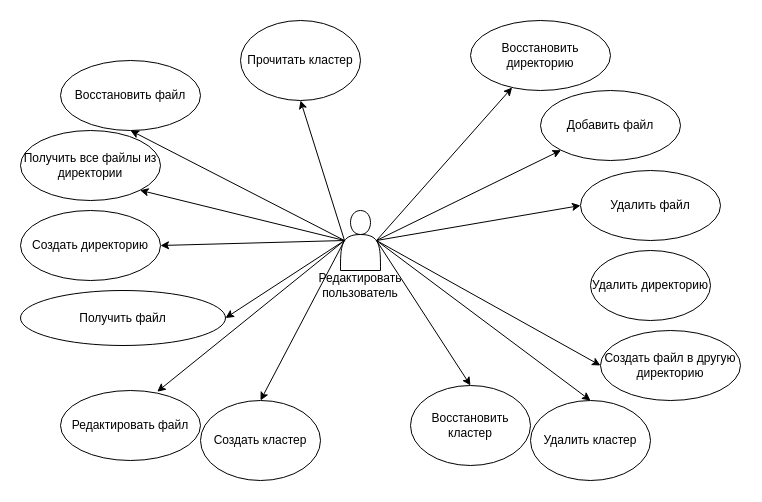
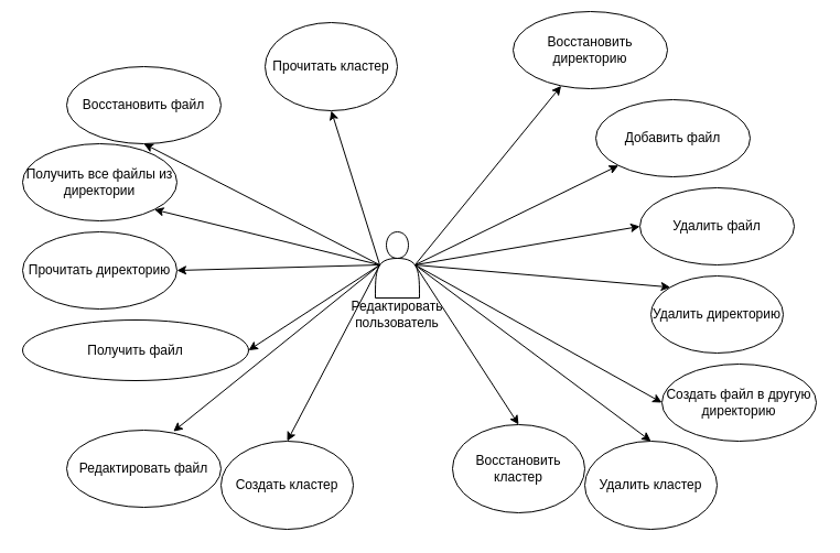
  <mxCell id="0" />
  <mxCell id="1" parent="0" />
  <mxCell id="2" value="Редактировать пользователь" style="shape=actor;whiteSpace=wrap;html=1;spacingBottom=-90;" parent="1" vertex="1"><mxGeometry x="340" y="210" width="40" height="60" as="geometry" /></mxCell>
- <mxCell id="3" value="Создать директорию" style="ellipse;whiteSpace=wrap;html=1;" parent="1" vertex="1"><mxGeometry x="20" y="210" width="140" height="70" as="geometry" /></mxCell>
+ <mxCell id="3" value="Прочитать директорию" style="ellipse;whiteSpace=wrap;html=1;" parent="1" vertex="1"><mxGeometry x="20" y="210" width="140" height="70" as="geometry" /></mxCell>
  <mxCell id="4" value="" style="endArrow=classic;html=1;rounded=0;exitX=0.1;exitY=0.5;exitDx=0;exitDy=0;exitPerimeter=0;entryX=1;entryY=0.5;entryDx=0;entryDy=0;" parent="1" source="2" target="3" edge="1"><mxGeometry width="50" height="50" relative="1" as="geometry"><mxPoint x="180" y="310" as="sourcePoint" /><mxPoint x="230" y="260" as="targetPoint" /></mxGeometry></mxCell>
  <mxCell id="5" value="Получить файл" style="ellipse;whiteSpace=wrap;html=1;" parent="1" vertex="1"><mxGeometry x="20" y="290" width="205" height="55" as="geometry" /></mxCell>
  <mxCell id="6" value="" style="endArrow=classic;html=1;rounded=0;exitX=0.1;exitY=0.5;exitDx=0;exitDy=0;exitPerimeter=0;entryX=1;entryY=0.5;entryDx=0;entryDy=0;" parent="1" source="2" target="5" edge="1"><mxGeometry width="50" height="50" relative="1" as="geometry"><mxPoint x="180" y="320" as="sourcePoint" /><mxPoint x="230" y="270" as="targetPoint" /></mxGeometry></mxCell>
  <mxCell id="7" value="Добавить файл" style="ellipse;whiteSpace=wrap;html=1;" parent="1" vertex="1"><mxGeometry x="540" y="90" width="140" height="70" as="geometry" /></mxCell>
  <mxCell id="8" value="" style="endArrow=classic;html=1;rounded=0;exitX=0.9;exitY=0.5;exitDx=0;exitDy=0;exitPerimeter=0;entryX=0;entryY=1;entryDx=0;entryDy=0;" parent="1" source="2" target="7" edge="1"><mxGeometry width="50" height="50" relative="1" as="geometry"><mxPoint x="430" y="270" as="sourcePoint" /><mxPoint x="480" y="220" as="targetPoint" /></mxGeometry></mxCell>
  <mxCell id="9" value="Удалить файл" style="ellipse;whiteSpace=wrap;html=1;" parent="1" vertex="1"><mxGeometry x="580" y="170" width="140" height="70" as="geometry" /></mxCell>
  <mxCell id="10" value="" style="endArrow=classic;html=1;rounded=0;exitX=0.9;exitY=0.5;exitDx=0;exitDy=0;exitPerimeter=0;entryX=0;entryY=0.5;entryDx=0;entryDy=0;" parent="1" source="2" target="9" edge="1"><mxGeometry width="50" height="50" relative="1" as="geometry"><mxPoint x="400" y="390" as="sourcePoint" /><mxPoint x="450" y="340" as="targetPoint" /></mxGeometry></mxCell>
  <mxCell id="11" value="Получить все файлы из директории" style="ellipse;whiteSpace=wrap;html=1;" parent="1" vertex="1"><mxGeometry x="20" y="130" width="140" height="70" as="geometry" /></mxCell>
  <mxCell id="12" value="" style="endArrow=classic;html=1;rounded=0;exitX=0.1;exitY=0.5;exitDx=0;exitDy=0;exitPerimeter=0;entryX=1;entryY=1;entryDx=0;entryDy=0;" parent="1" source="2" target="11" edge="1"><mxGeometry width="50" height="50" relative="1" as="geometry"><mxPoint x="320" y="170" as="sourcePoint" /><mxPoint x="370" y="120" as="targetPoint" /></mxGeometry></mxCell>
  <mxCell id="13" value="Удалить директорию" style="ellipse;whiteSpace=wrap;html=1;" parent="1" vertex="1"><mxGeometry x="590" y="250" width="120" height="70" as="geometry" /></mxCell>
+ <mxCell id="14" value="" style="endArrow=classic;html=1;rounded=0;exitX=0.9;exitY=0.5;exitDx=0;exitDy=0;exitPerimeter=0;entryX=0;entryY=0;entryDx=0;entryDy=0;" parent="1" source="2" target="13" edge="1"><mxGeometry width="50" height="50" relative="1" as="geometry"><mxPoint x="420" y="440" as="sourcePoint" /><mxPoint x="470" y="390" as="targetPoint" /></mxGeometry></mxCell>
  <mxCell id="15" value="Восстановить файл" style="ellipse;whiteSpace=wrap;html=1;" parent="1" vertex="1"><mxGeometry x="60" y="60" width="140" height="70" as="geometry" /></mxCell>
  <mxCell id="16" value="" style="endArrow=classic;html=1;rounded=0;exitX=0.1;exitY=0.5;exitDx=0;exitDy=0;exitPerimeter=0;entryX=0.5;entryY=1;entryDx=0;entryDy=0;" parent="1" source="2" target="15" edge="1"><mxGeometry width="50" height="50" relative="1" as="geometry"><mxPoint x="380" y="150" as="sourcePoint" /><mxPoint x="430" y="100" as="targetPoint" /></mxGeometry></mxCell>
- <mxCell id="17" value="Восстановить директорию" style="ellipse;whiteSpace=wrap;html=1;" parent="1" vertex="1"><mxGeometry x="470" y="20" width="140" height="70" as="geometry" /></mxCell>
+ <mxCell id="17" value="Восстановить директорию" style="ellipse;whiteSpace=wrap;html=1;" parent="1" vertex="1"><mxGeometry x="465" y="10" width="140" height="70" as="geometry" /></mxCell>
  <mxCell id="18" value="" style="endArrow=classic;html=1;rounded=0;exitX=0.9;exitY=0.5;exitDx=0;exitDy=0;exitPerimeter=0;" parent="1" source="2" target="17" edge="1"><mxGeometry width="50" height="50" relative="1" as="geometry"><mxPoint x="380" y="210" as="sourcePoint" /><mxPoint x="430" y="160" as="targetPoint" /></mxGeometry></mxCell>
  <mxCell id="19" value="Редактировать файл" style="ellipse;whiteSpace=wrap;html=1;" parent="1" vertex="1"><mxGeometry x="60" y="390" width="140" height="70" as="geometry" /></mxCell>
  <mxCell id="20" value="" style="endArrow=classic;html=1;rounded=0;entryX=0.691;entryY=0.017;entryDx=0;entryDy=0;entryPerimeter=0;exitX=0.1;exitY=0.5;exitDx=0;exitDy=0;exitPerimeter=0;" parent="1" source="2" target="19" edge="1"><mxGeometry width="50" height="50" relative="1" as="geometry"><mxPoint x="340" y="240" as="sourcePoint" /><mxPoint x="350" y="330" as="targetPoint" /></mxGeometry></mxCell>
  <mxCell id="21" value="Создать файл в другую директорию" style="ellipse;whiteSpace=wrap;html=1;" parent="1" vertex="1"><mxGeometry x="600" y="330" width="140" height="70" as="geometry" /></mxCell>
  <mxCell id="22" value="" style="endArrow=classic;html=1;rounded=0;exitX=0.9;exitY=0.5;exitDx=0;exitDy=0;exitPerimeter=0;entryX=0;entryY=0.5;entryDx=0;entryDy=0;" parent="1" source="2" target="21" edge="1"><mxGeometry width="50" height="50" relative="1" as="geometry"><mxPoint x="430" y="390" as="sourcePoint" /><mxPoint x="480" y="340" as="targetPoint" /></mxGeometry></mxCell>
  <mxCell id="23" value="Создать кластер" style="ellipse;whiteSpace=wrap;html=1;" vertex="1" parent="1"><mxGeometry x="200" y="400" width="120" height="80" as="geometry" /></mxCell>
  <mxCell id="24" value="" style="endArrow=classic;html=1;rounded=0;entryX=0.5;entryY=0;entryDx=0;entryDy=0;exitX=0.1;exitY=0.5;exitDx=0;exitDy=0;exitPerimeter=0;" edge="1" parent="1" source="2" target="23"><mxGeometry width="50" height="50" relative="1" as="geometry"><mxPoint x="354" y="250" as="sourcePoint" /><mxPoint x="166.74" y="401.19" as="targetPoint" /></mxGeometry></mxCell>
  <mxCell id="25" value="Удалить кластер" style="ellipse;whiteSpace=wrap;html=1;" vertex="1" parent="1"><mxGeometry x="530" y="400" width="120" height="80" as="geometry" /></mxCell>
  <mxCell id="26" value="" style="endArrow=classic;html=1;rounded=0;exitX=0.9;exitY=0.5;exitDx=0;exitDy=0;exitPerimeter=0;entryX=0.5;entryY=0;entryDx=0;entryDy=0;" edge="1" parent="1" source="2" target="25"><mxGeometry width="50" height="50" relative="1" as="geometry"><mxPoint x="390" y="330" as="sourcePoint" /><mxPoint x="440" y="280" as="targetPoint" /></mxGeometry></mxCell>
  <mxCell id="27" value="Прочитать кластер" style="ellipse;whiteSpace=wrap;html=1;" vertex="1" parent="1"><mxGeometry x="240" y="20" width="120" height="80" as="geometry" /></mxCell>
  <mxCell id="28" value="" style="endArrow=classic;html=1;rounded=0;exitX=0.1;exitY=0.5;exitDx=0;exitDy=0;exitPerimeter=0;entryX=0.5;entryY=1;entryDx=0;entryDy=0;" edge="1" parent="1" source="2" target="27"><mxGeometry width="50" height="50" relative="1" as="geometry"><mxPoint x="390" y="330" as="sourcePoint" /><mxPoint x="440" y="280" as="targetPoint" /></mxGeometry></mxCell>
  <mxCell id="29" value="Восстановить кластер" style="ellipse;whiteSpace=wrap;html=1;" vertex="1" parent="1"><mxGeometry x="410" y="385" width="120" height="80" as="geometry" /></mxCell>
  <mxCell id="30" value="" style="endArrow=classic;html=1;rounded=0;exitX=0.9;exitY=0.5;exitDx=0;exitDy=0;exitPerimeter=0;entryX=0.5;entryY=0;entryDx=0;entryDy=0;" edge="1" parent="1" source="2" target="29"><mxGeometry width="50" height="50" relative="1" as="geometry"><mxPoint x="390" y="330" as="sourcePoint" /><mxPoint x="440" y="280" as="targetPoint" /></mxGeometry></mxCell>
